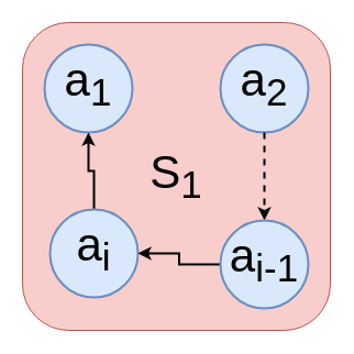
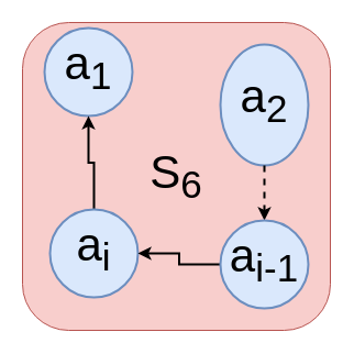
  <mxCell id="0" />
  <mxCell id="1" parent="0" />
- <mxCell id="2" value="S&lt;sub&gt;1&lt;/sub&gt;" style="rounded=1;whiteSpace=wrap;html=1;fontSize=42;fillColor=#f8cecc;strokeColor=#b85450;" parent="1" vertex="1"><mxGeometry x="20" y="20" width="280" height="280" as="geometry" /></mxCell>
- <mxCell id="3" value="a&lt;sub&gt;2&lt;/sub&gt;" style="ellipse;whiteSpace=wrap;html=1;aspect=fixed;spacingTop=-8;strokeWidth=2;fillColor=#dae8fc;strokeColor=#6c8ebf;fontSize=42;" parent="1" vertex="1"><mxGeometry x="200" y="40" width="80" height="80" as="geometry" /></mxCell>
+ <mxCell id="2" value="S&lt;sub&gt;6&lt;/sub&gt;" style="rounded=1;whiteSpace=wrap;html=1;fontSize=42;fillColor=#f8cecc;strokeColor=#b85450;" parent="1" vertex="1"><mxGeometry x="20" y="20" width="280" height="280" as="geometry" /></mxCell>
+ <mxCell id="3" value="a&lt;sub&gt;2&lt;/sub&gt;" style="ellipse;whiteSpace=wrap;html=1;aspect=fixed;spacingTop=-8;strokeWidth=2;fillColor=#dae8fc;strokeColor=#6c8ebf;fontSize=42;" parent="1" vertex="1"><mxGeometry x="200" y="40" width="80" height="110" as="geometry" /></mxCell>
  <mxCell id="4" style="edgeStyle=orthogonalEdgeStyle;rounded=0;orthogonalLoop=1;jettySize=auto;html=1;exitX=0.5;exitY=1;exitDx=0;exitDy=0;dashed=1;strokeWidth=2;jumpSize=0;jumpStyle=none;sourcePerimeterSpacing=0;targetPerimeterSpacing=0;endArrow=classic;endFill=1;strokeColor=#000000;fillColor=#f5f5f5;fontSize=42;entryX=0.5;entryY=0;entryDx=0;entryDy=0;" parent="1" source="3" target="9" edge="1"><mxGeometry relative="1" as="geometry"><mxPoint x="240" y="280" as="sourcePoint" /><mxPoint x="240" y="240" as="targetPoint" /></mxGeometry></mxCell>
- <mxCell id="5" value="a&lt;sub&gt;1&lt;/sub&gt;" style="ellipse;whiteSpace=wrap;html=1;aspect=fixed;spacingTop=-8;strokeWidth=2;fillColor=#dae8fc;strokeColor=#6c8ebf;fontSize=42;" parent="1" vertex="1"><mxGeometry x="40" y="40" width="80" height="80" as="geometry" /></mxCell>
+ <mxCell id="5" value="a&lt;sub&gt;1&lt;/sub&gt;" style="ellipse;whiteSpace=wrap;html=1;aspect=fixed;spacingTop=-8;strokeWidth=2;fillColor=#dae8fc;strokeColor=#6c8ebf;fontSize=42;" parent="1" vertex="1"><mxGeometry x="40" y="25" width="80" height="80" as="geometry" /></mxCell>
  <mxCell id="6" style="edgeStyle=orthogonalEdgeStyle;rounded=0;orthogonalLoop=1;jettySize=auto;html=1;exitX=0.5;exitY=0;exitDx=0;exitDy=0;entryX=0.5;entryY=1;entryDx=0;entryDy=0;strokeWidth=2;fontSize=42;" parent="1" source="7" target="5" edge="1"><mxGeometry relative="1" as="geometry" /></mxCell>
  <mxCell id="7" value="a&lt;sub&gt;i&lt;/sub&gt;" style="ellipse;whiteSpace=wrap;html=1;aspect=fixed;spacingTop=-8;strokeWidth=2;fillColor=#dae8fc;strokeColor=#6c8ebf;fontSize=42;" parent="1" vertex="1"><mxGeometry x="45" y="190" width="80" height="80" as="geometry" /></mxCell>
  <mxCell id="8" style="edgeStyle=orthogonalEdgeStyle;rounded=0;orthogonalLoop=1;jettySize=auto;html=1;exitX=0;exitY=0.5;exitDx=0;exitDy=0;entryX=1;entryY=0.5;entryDx=0;entryDy=0;fontSize=42;endArrow=classic;endFill=1;strokeWidth=2;" parent="1" source="9" target="7" edge="1"><mxGeometry relative="1" as="geometry" /></mxCell>
  <mxCell id="9" value="a&lt;sub&gt;i-1&lt;/sub&gt;" style="ellipse;whiteSpace=wrap;html=1;aspect=fixed;spacingTop=-8;strokeWidth=2;fillColor=#dae8fc;strokeColor=#6c8ebf;fontSize=42;" parent="1" vertex="1"><mxGeometry x="200" y="200" width="80" height="80" as="geometry" /></mxCell>
